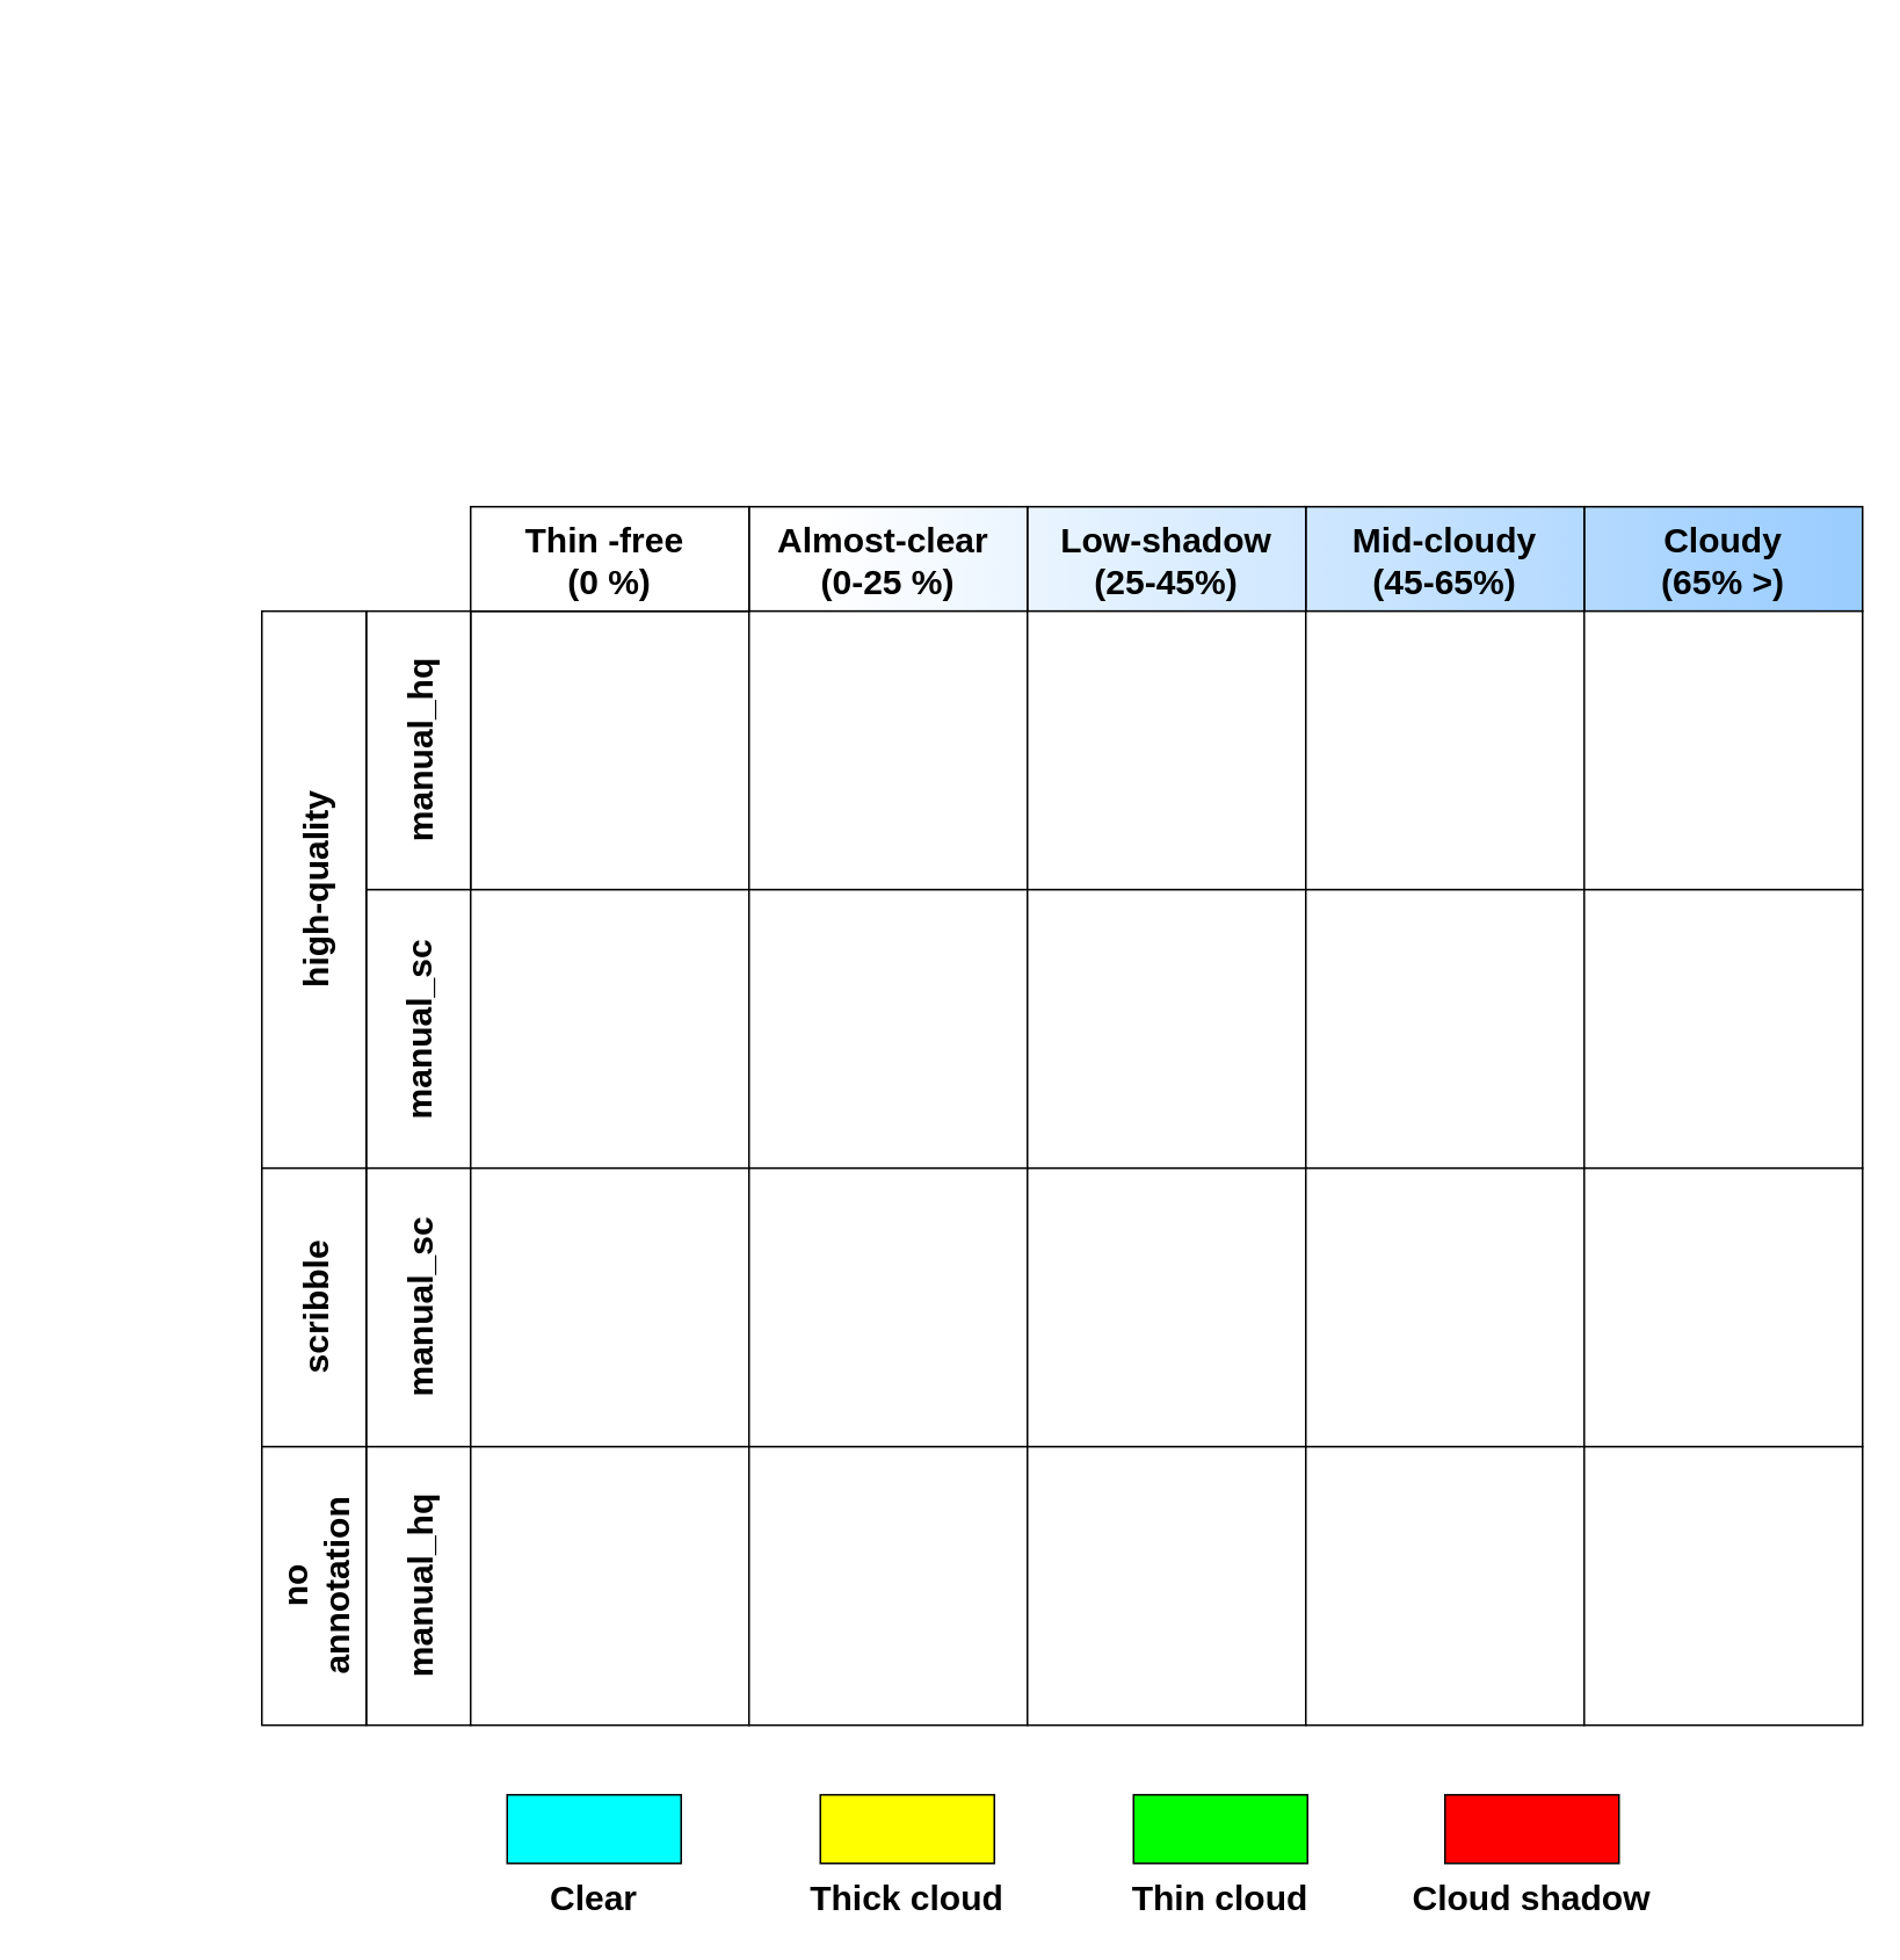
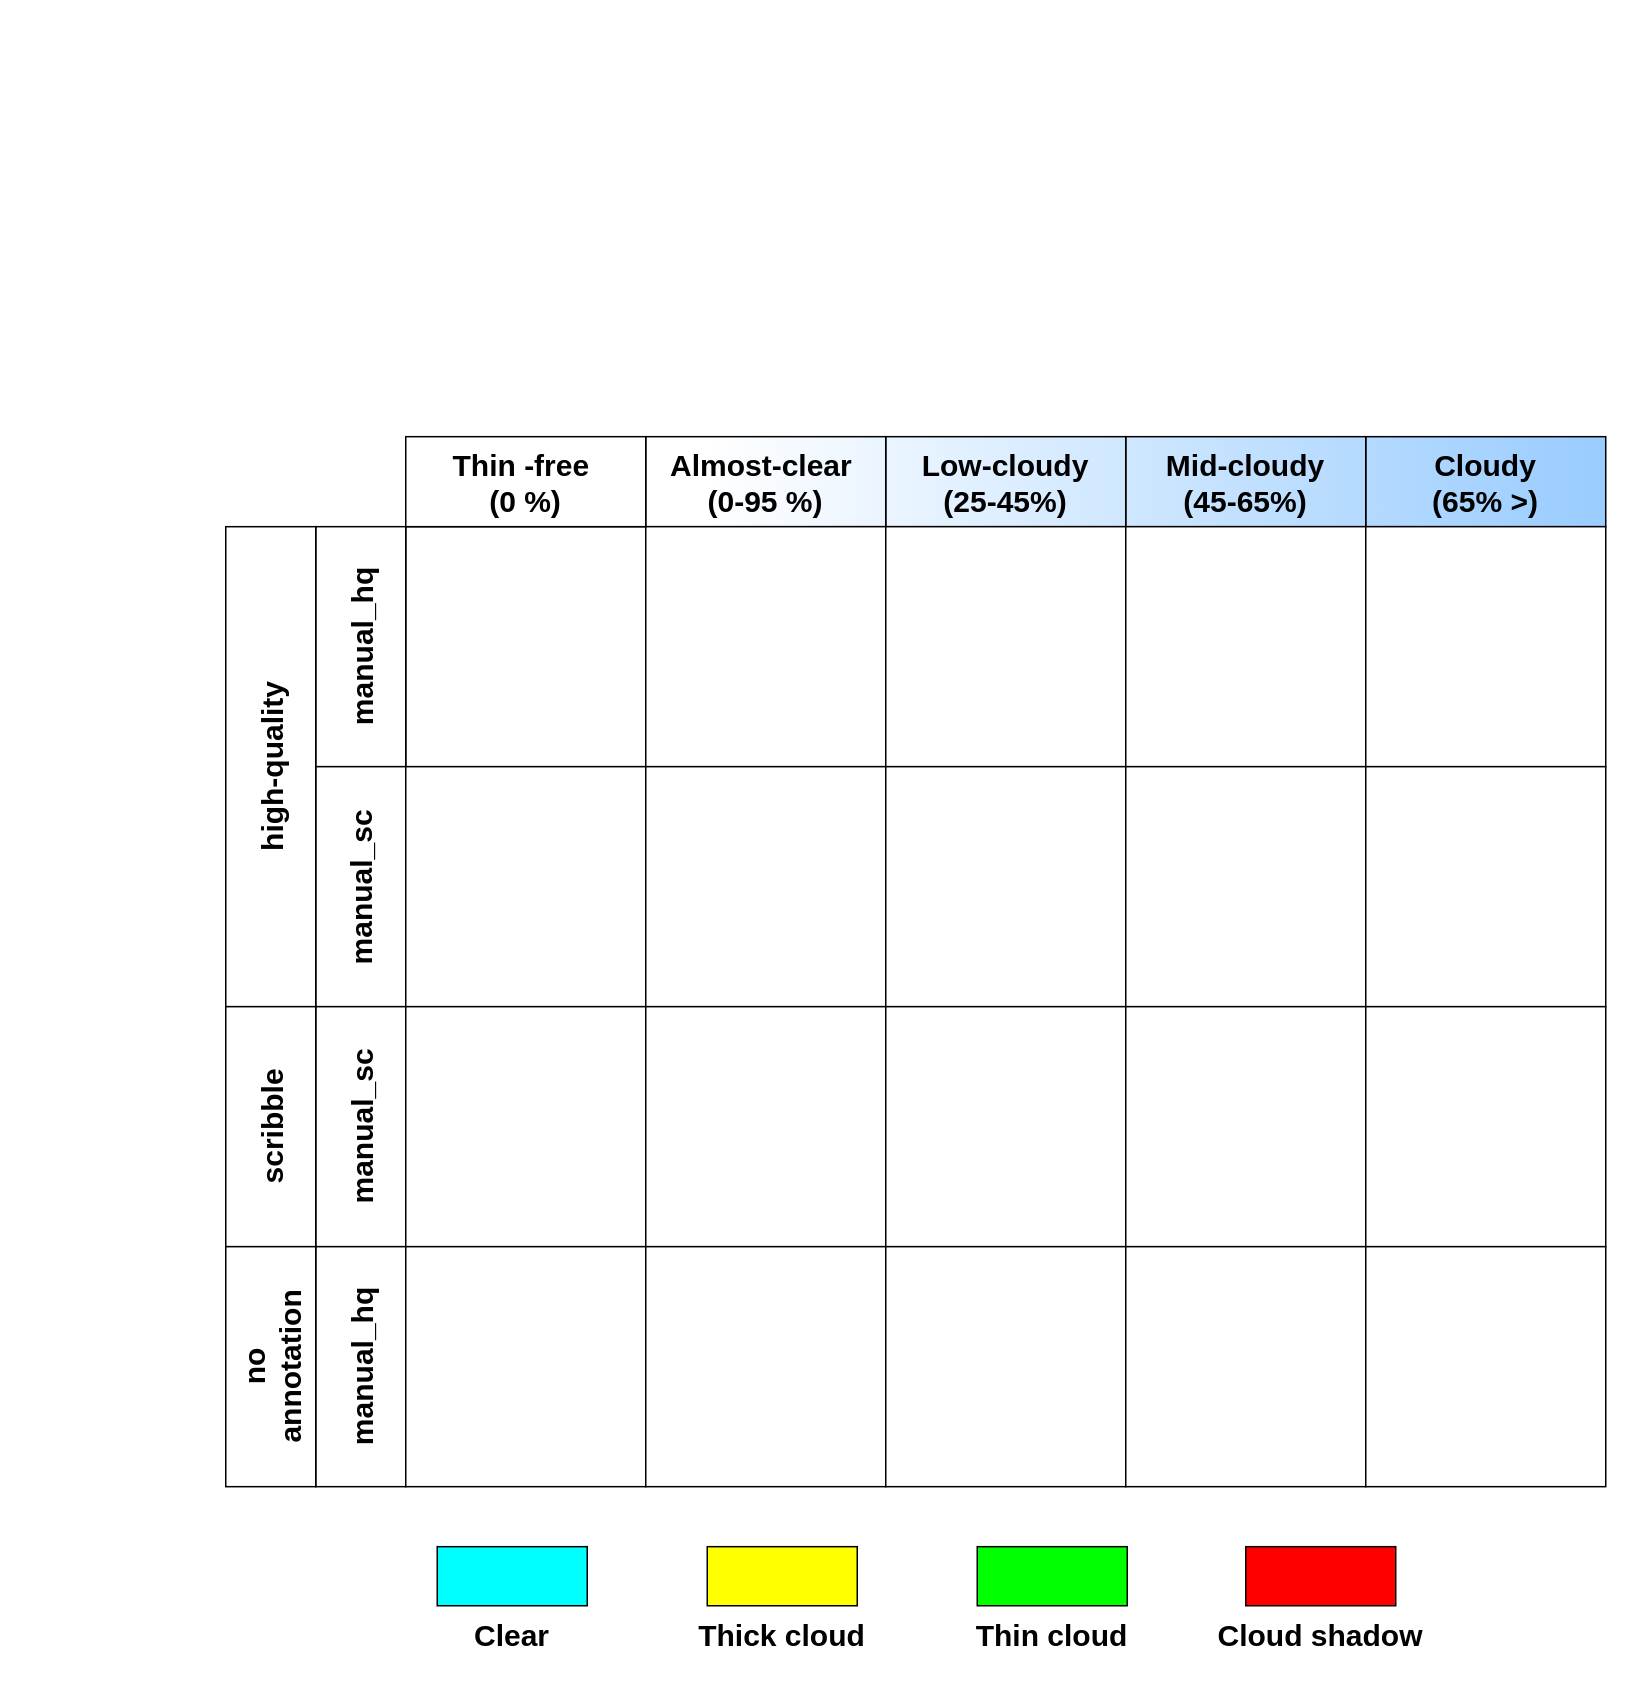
  <mxCell id="0" />
  <mxCell id="1" parent="0" />
  <mxCell id="2" value="" style="rounded=0;whiteSpace=wrap;html=1;rotation=90;gradientDirection=north;gradientColor=#99CCFF;strokeColor=none;" vertex="1" parent="1"><mxGeometry x="739.38" y="20" width="60" height="601.25" as="geometry" /></mxCell>
  <mxCell id="3" value="" style="rounded=0;whiteSpace=wrap;html=1;rotation=90;fillColor=none;" vertex="1" parent="1"><mxGeometry x="480" y="240.62" width="60" height="160" as="geometry" /></mxCell>
  <mxCell id="4" value="" style="rounded=0;whiteSpace=wrap;html=1;rotation=90;fillColor=none;" vertex="1" parent="1"><mxGeometry x="640" y="240.62" width="60" height="160" as="geometry" /></mxCell>
  <mxCell id="5" value="" style="rounded=0;whiteSpace=wrap;html=1;rotation=90;fillColor=none;" vertex="1" parent="1"><mxGeometry x="800" y="240.62" width="60" height="160" as="geometry" /></mxCell>
  <mxCell id="6" value="" style="rounded=0;whiteSpace=wrap;html=1;rotation=90;fillColor=none;" vertex="1" parent="1"><mxGeometry x="960" y="240.62" width="60" height="160" as="geometry" /></mxCell>
  <mxCell id="7" value="" style="whiteSpace=wrap;html=1;aspect=fixed;" vertex="1" parent="1"><mxGeometry x="270" y="350.62" width="160" height="160" as="geometry" /></mxCell>
  <mxCell id="8" value="" style="rounded=0;whiteSpace=wrap;html=1;" vertex="1" parent="1"><mxGeometry x="210" y="350.62" width="60" height="160" as="geometry" /></mxCell>
  <mxCell id="9" value="" style="rounded=0;whiteSpace=wrap;html=1;" vertex="1" parent="1"><mxGeometry x="210" y="510.62" width="60" height="160" as="geometry" /></mxCell>
  <mxCell id="10" value="" style="rounded=0;whiteSpace=wrap;html=1;" vertex="1" parent="1"><mxGeometry x="210" y="670.62" width="60" height="160" as="geometry" /></mxCell>
  <mxCell id="11" value="" style="rounded=0;whiteSpace=wrap;html=1;" vertex="1" parent="1"><mxGeometry x="210" y="830.62" width="60" height="160" as="geometry" /></mxCell>
  <mxCell id="12" value="" style="whiteSpace=wrap;html=1;aspect=fixed;" vertex="1" parent="1"><mxGeometry x="430" y="350.62" width="160" height="160" as="geometry" /></mxCell>
  <mxCell id="13" value="" style="whiteSpace=wrap;html=1;aspect=fixed;" vertex="1" parent="1"><mxGeometry x="590" y="350.62" width="160" height="160" as="geometry" /></mxCell>
  <mxCell id="14" value="" style="whiteSpace=wrap;html=1;aspect=fixed;" vertex="1" parent="1"><mxGeometry x="750" y="350.62" width="160" height="160" as="geometry" /></mxCell>
  <mxCell id="15" value="" style="whiteSpace=wrap;html=1;aspect=fixed;" vertex="1" parent="1"><mxGeometry x="910" y="350.62" width="160" height="160" as="geometry" /></mxCell>
  <mxCell id="16" value="" style="whiteSpace=wrap;html=1;aspect=fixed;" vertex="1" parent="1"><mxGeometry x="270" y="510.62" width="160" height="160" as="geometry" /></mxCell>
  <mxCell id="17" value="" style="whiteSpace=wrap;html=1;aspect=fixed;" vertex="1" parent="1"><mxGeometry x="430" y="510.62" width="160" height="160" as="geometry" /></mxCell>
  <mxCell id="18" value="" style="whiteSpace=wrap;html=1;aspect=fixed;" vertex="1" parent="1"><mxGeometry x="590" y="510.62" width="160" height="160" as="geometry" /></mxCell>
  <mxCell id="19" value="" style="whiteSpace=wrap;html=1;aspect=fixed;" vertex="1" parent="1"><mxGeometry x="750" y="510.62" width="160" height="160" as="geometry" /></mxCell>
  <mxCell id="20" value="" style="whiteSpace=wrap;html=1;aspect=fixed;" vertex="1" parent="1"><mxGeometry x="910" y="510.62" width="160" height="160" as="geometry" /></mxCell>
  <mxCell id="21" value="" style="whiteSpace=wrap;html=1;aspect=fixed;" vertex="1" parent="1"><mxGeometry x="270" y="670.62" width="160" height="160" as="geometry" /></mxCell>
  <mxCell id="22" value="" style="whiteSpace=wrap;html=1;aspect=fixed;" vertex="1" parent="1"><mxGeometry x="430" y="670.62" width="160" height="160" as="geometry" /></mxCell>
  <mxCell id="23" value="" style="whiteSpace=wrap;html=1;aspect=fixed;" vertex="1" parent="1"><mxGeometry x="590" y="670.62" width="160" height="160" as="geometry" /></mxCell>
  <mxCell id="24" value="" style="whiteSpace=wrap;html=1;aspect=fixed;" vertex="1" parent="1"><mxGeometry x="750" y="670.62" width="160" height="160" as="geometry" /></mxCell>
  <mxCell id="25" value="" style="whiteSpace=wrap;html=1;aspect=fixed;" vertex="1" parent="1"><mxGeometry x="910" y="670.62" width="160" height="160" as="geometry" /></mxCell>
  <mxCell id="26" value="" style="whiteSpace=wrap;html=1;aspect=fixed;" vertex="1" parent="1"><mxGeometry x="270" y="830.62" width="160" height="160" as="geometry" /></mxCell>
  <mxCell id="27" value="" style="whiteSpace=wrap;html=1;aspect=fixed;" vertex="1" parent="1"><mxGeometry x="430" y="830.62" width="160" height="160" as="geometry" /></mxCell>
  <mxCell id="28" value="" style="whiteSpace=wrap;html=1;aspect=fixed;" vertex="1" parent="1"><mxGeometry x="590" y="830.62" width="160" height="160" as="geometry" /></mxCell>
  <mxCell id="29" value="" style="whiteSpace=wrap;html=1;aspect=fixed;" vertex="1" parent="1"><mxGeometry x="750" y="830.62" width="160" height="160" as="geometry" /></mxCell>
  <mxCell id="30" value="" style="whiteSpace=wrap;html=1;aspect=fixed;" vertex="1" parent="1"><mxGeometry x="910" y="830.62" width="160" height="160" as="geometry" /></mxCell>
  <mxCell id="31" value="" style="rounded=0;whiteSpace=wrap;html=1;rotation=90;" vertex="1" parent="1"><mxGeometry x="320" y="240.62" width="60" height="160" as="geometry" /></mxCell>
  <mxCell id="32" value="&lt;b style=&quot;font-size: 20px&quot;&gt;Thin -free&amp;nbsp;&lt;br&gt;(0 %)&lt;/b&gt;" style="text;html=1;strokeColor=none;fillColor=none;align=center;verticalAlign=middle;whiteSpace=wrap;rounded=0;" vertex="1" parent="1"><mxGeometry x="270" y="290.62" width="160" height="60" as="geometry" /></mxCell>
- <mxCell id="33" value="&lt;b style=&quot;font-size: 20px&quot;&gt;Almost-clear&amp;nbsp;&lt;br&gt;(0-25 %)&lt;/b&gt;" style="text;html=1;strokeColor=none;fillColor=none;align=center;verticalAlign=middle;whiteSpace=wrap;rounded=0;" vertex="1" parent="1"><mxGeometry x="430" y="290.62" width="160" height="60" as="geometry" /></mxCell>
- <mxCell id="34" value="&lt;b style=&quot;font-size: 20px&quot;&gt;Low-shadow&lt;br&gt;&lt;/b&gt;&lt;b style=&quot;font-size: 20px&quot;&gt;(25-45%)&lt;/b&gt;&lt;b style=&quot;font-size: 20px&quot;&gt;&lt;br&gt;&lt;/b&gt;" style="text;html=1;strokeColor=none;fillColor=none;align=center;verticalAlign=middle;whiteSpace=wrap;rounded=0;" vertex="1" parent="1"><mxGeometry x="590" y="290.62" width="160" height="60" as="geometry" /></mxCell>
+ <mxCell id="33" value="&lt;b style=&quot;font-size: 20px&quot;&gt;Almost-clear&amp;nbsp;&lt;br&gt;(0-95 %)&lt;/b&gt;" style="text;html=1;strokeColor=none;fillColor=none;align=center;verticalAlign=middle;whiteSpace=wrap;rounded=0;" vertex="1" parent="1"><mxGeometry x="430" y="290.62" width="160" height="60" as="geometry" /></mxCell>
+ <mxCell id="34" value="&lt;b style=&quot;font-size: 20px&quot;&gt;Low-cloudy&lt;br&gt;&lt;/b&gt;&lt;b style=&quot;font-size: 20px&quot;&gt;(25-45%)&lt;/b&gt;&lt;b style=&quot;font-size: 20px&quot;&gt;&lt;br&gt;&lt;/b&gt;" style="text;html=1;strokeColor=none;fillColor=none;align=center;verticalAlign=middle;whiteSpace=wrap;rounded=0;" vertex="1" parent="1"><mxGeometry x="590" y="290.62" width="160" height="60" as="geometry" /></mxCell>
  <mxCell id="35" value="&lt;b style=&quot;font-size: 20px&quot;&gt;Mid-cloudy&lt;br&gt;(45-65%)&lt;/b&gt;" style="text;html=1;strokeColor=none;fillColor=none;align=center;verticalAlign=middle;whiteSpace=wrap;rounded=0;" vertex="1" parent="1"><mxGeometry x="750" y="290.62" width="160" height="60" as="geometry" /></mxCell>
  <mxCell id="36" value="&lt;b style=&quot;font-size: 20px&quot;&gt;Cloudy&lt;br&gt;(65% &amp;gt;)&lt;/b&gt;" style="text;html=1;strokeColor=none;fillColor=none;align=center;verticalAlign=middle;whiteSpace=wrap;rounded=0;" vertex="1" parent="1"><mxGeometry x="910" y="290.63" width="160" height="60" as="geometry" /></mxCell>
  <mxCell id="37" value="&lt;span style=&quot;font-size: 20px&quot;&gt;&lt;b&gt;manual_hq&lt;/b&gt;&lt;/span&gt;" style="text;html=1;strokeColor=none;fillColor=none;align=center;verticalAlign=middle;whiteSpace=wrap;rounded=0;rotation=-90;" vertex="1" parent="1"><mxGeometry x="160" y="400.62" width="160" height="60" as="geometry" /></mxCell>
  <mxCell id="38" value="&lt;span style=&quot;font-size: 20px&quot;&gt;&lt;b&gt;manual_hq&lt;/b&gt;&lt;/span&gt;" style="text;html=1;strokeColor=none;fillColor=none;align=center;verticalAlign=middle;whiteSpace=wrap;rounded=0;rotation=-90;" vertex="1" parent="1"><mxGeometry x="160" y="880.62" width="160" height="60" as="geometry" /></mxCell>
  <mxCell id="39" value="&lt;span style=&quot;font-size: 20px&quot;&gt;&lt;b&gt;manual_sc&lt;/b&gt;&lt;/span&gt;" style="text;html=1;strokeColor=none;fillColor=none;align=center;verticalAlign=middle;whiteSpace=wrap;rounded=0;rotation=-90;" vertex="1" parent="1"><mxGeometry x="160" y="561.25" width="160" height="60" as="geometry" /></mxCell>
  <mxCell id="40" value="&lt;span style=&quot;font-size: 20px&quot;&gt;&lt;b&gt;manual_sc&lt;/b&gt;&lt;/span&gt;" style="text;html=1;strokeColor=none;fillColor=none;align=center;verticalAlign=middle;whiteSpace=wrap;rounded=0;rotation=-90;" vertex="1" parent="1"><mxGeometry x="160" y="720.62" width="160" height="60" as="geometry" /></mxCell>
  <mxCell id="41" value="" style="rounded=0;whiteSpace=wrap;html=1;" vertex="1" parent="1"><mxGeometry x="150" y="350.63" width="60" height="319.99" as="geometry" /></mxCell>
  <mxCell id="42" value="" style="rounded=0;whiteSpace=wrap;html=1;" vertex="1" parent="1"><mxGeometry x="150" y="670.62" width="60" height="160" as="geometry" /></mxCell>
  <mxCell id="43" value="" style="rounded=0;whiteSpace=wrap;html=1;" vertex="1" parent="1"><mxGeometry x="150" y="830.62" width="60" height="160" as="geometry" /></mxCell>
  <mxCell id="44" value="&lt;span style=&quot;font-size: 20px&quot;&gt;&lt;b&gt;high-quality&lt;/b&gt;&lt;/span&gt;" style="text;html=1;strokeColor=none;fillColor=none;align=center;verticalAlign=middle;whiteSpace=wrap;rounded=0;rotation=-90;" vertex="1" parent="1"><mxGeometry x="20" y="480.62" width="320" height="60" as="geometry" /></mxCell>
  <mxCell id="45" value="&lt;span style=&quot;font-size: 20px&quot;&gt;&lt;b&gt;no &lt;br&gt;annotation&lt;/b&gt;&lt;/span&gt;" style="text;html=1;strokeColor=none;fillColor=none;align=center;verticalAlign=middle;whiteSpace=wrap;rounded=0;rotation=-90;" vertex="1" parent="1"><mxGeometry x="100" y="880.62" width="160" height="60" as="geometry" /></mxCell>
  <mxCell id="46" value="&lt;span style=&quot;font-size: 20px&quot;&gt;&lt;b&gt;scribble&lt;/b&gt;&lt;/span&gt;" style="text;html=1;strokeColor=none;fillColor=none;align=center;verticalAlign=middle;whiteSpace=wrap;rounded=0;rotation=-90;" vertex="1" parent="1"><mxGeometry x="100" y="720.62" width="160" height="60" as="geometry" /></mxCell>
  <mxCell id="47" value="" style="rounded=0;whiteSpace=wrap;html=1;strokeColor=#000000;fillColor=#00FFFF;" vertex="1" parent="1"><mxGeometry x="291" y="1030.62" width="100" height="39.38" as="geometry" /></mxCell>
  <mxCell id="48" value="" style="rounded=0;whiteSpace=wrap;html=1;strokeColor=#000000;fillColor=#FFFF00;" vertex="1" parent="1"><mxGeometry x="471" y="1030.62" width="100" height="39.38" as="geometry" /></mxCell>
  <mxCell id="49" value="" style="rounded=0;whiteSpace=wrap;html=1;strokeColor=#000000;fillColor=#00FF00;" vertex="1" parent="1"><mxGeometry x="651" y="1030.62" width="100" height="39.38" as="geometry" /></mxCell>
  <mxCell id="50" value="" style="rounded=0;whiteSpace=wrap;html=1;strokeColor=#000000;fillColor=#FF0000;" vertex="1" parent="1"><mxGeometry x="830" y="1030.62" width="100" height="39.38" as="geometry" /></mxCell>
  <mxCell id="51" value="&lt;span style=&quot;font-size: 20px&quot;&gt;&lt;b&gt;Thick cloud&lt;/b&gt;&lt;/span&gt;" style="text;html=1;strokeColor=none;fillColor=none;align=center;verticalAlign=bottom;whiteSpace=wrap;rounded=0;rotation=0;" vertex="1" parent="1"><mxGeometry x="456" y="1064" width="130" height="40" as="geometry" /></mxCell>
  <mxCell id="52" value="&lt;span style=&quot;font-size: 20px&quot;&gt;&lt;b&gt;Clear&lt;/b&gt;&lt;/span&gt;" style="text;html=1;strokeColor=none;fillColor=none;align=center;verticalAlign=bottom;whiteSpace=wrap;rounded=0;rotation=0;" vertex="1" parent="1"><mxGeometry x="291" y="1064" width="100" height="40" as="geometry" /></mxCell>
  <mxCell id="53" value="&lt;span style=&quot;font-size: 20px&quot;&gt;&lt;b&gt;Thin cloud&lt;/b&gt;&lt;/span&gt;" style="text;html=1;strokeColor=none;fillColor=none;align=center;verticalAlign=bottom;whiteSpace=wrap;rounded=0;rotation=0;" vertex="1" parent="1"><mxGeometry x="636" y="1064" width="130" height="40" as="geometry" /></mxCell>
  <mxCell id="54" value="&lt;span style=&quot;font-size: 20px&quot;&gt;&lt;b&gt;Cloud shadow&lt;/b&gt;&lt;/span&gt;" style="text;html=1;strokeColor=none;fillColor=none;align=center;verticalAlign=bottom;whiteSpace=wrap;rounded=0;rotation=0;" vertex="1" parent="1"><mxGeometry x="801" y="1064" width="158" height="40" as="geometry" /></mxCell>
